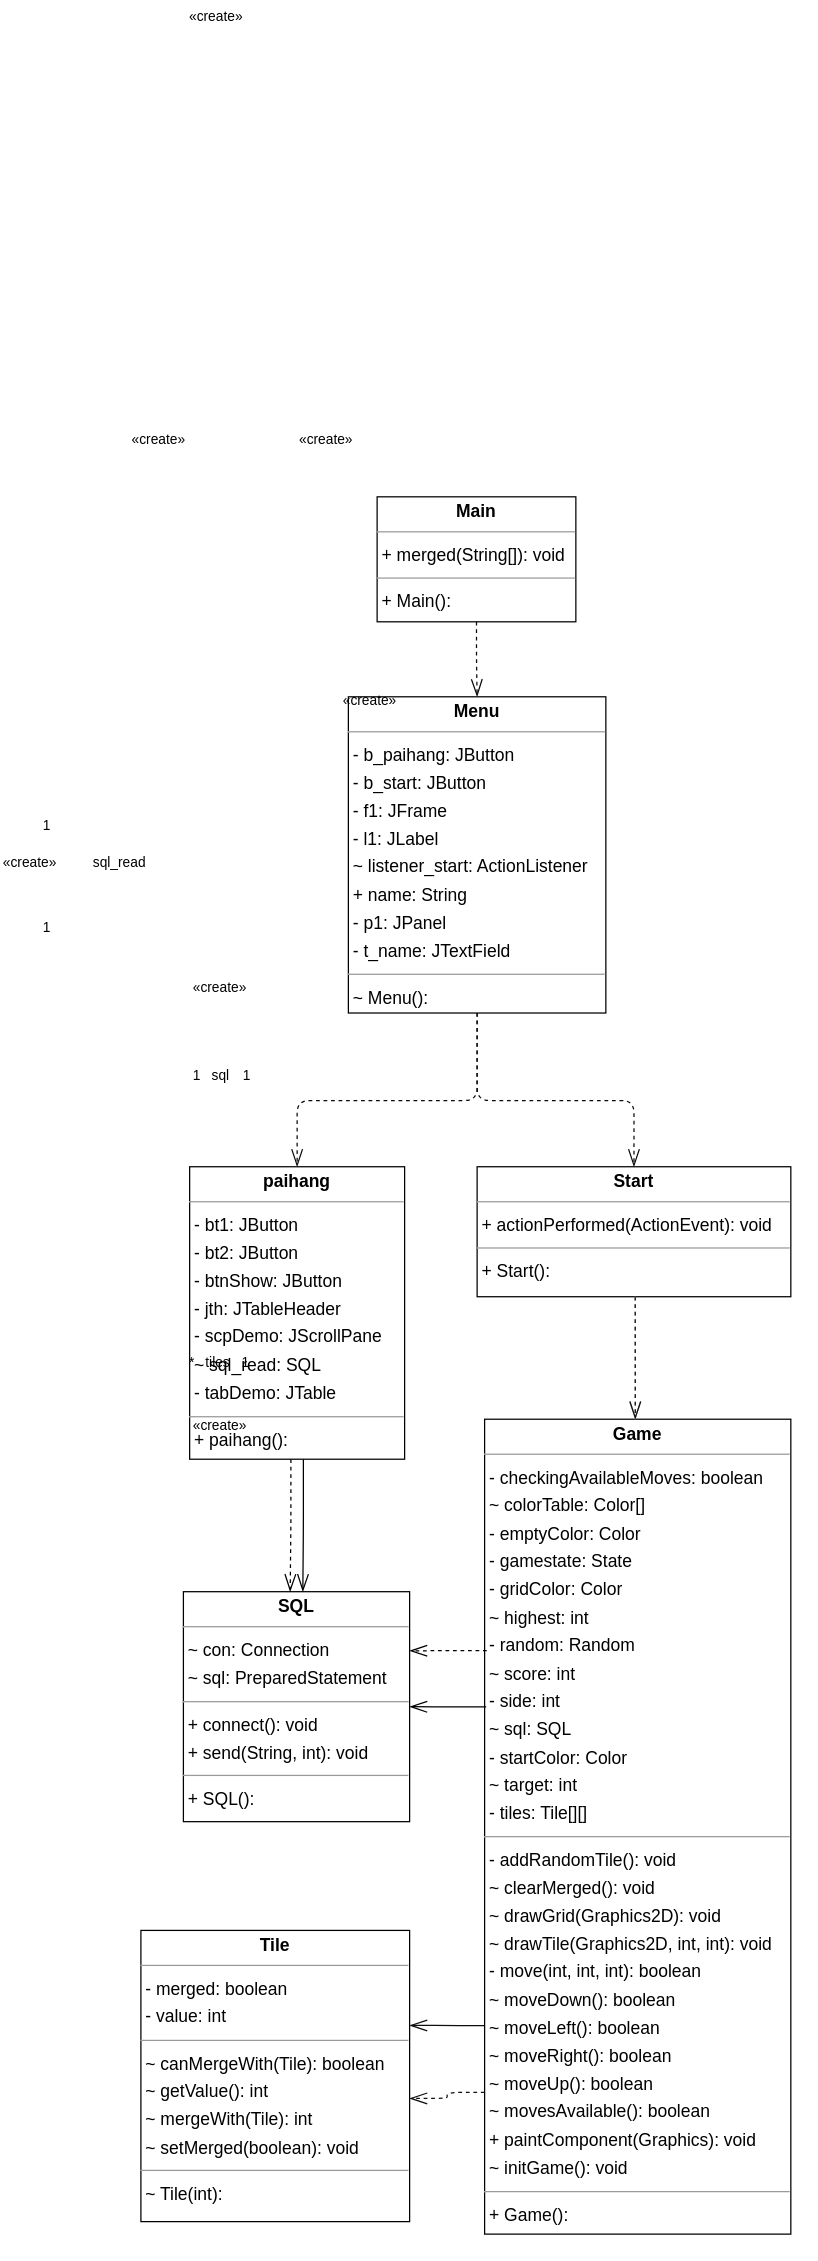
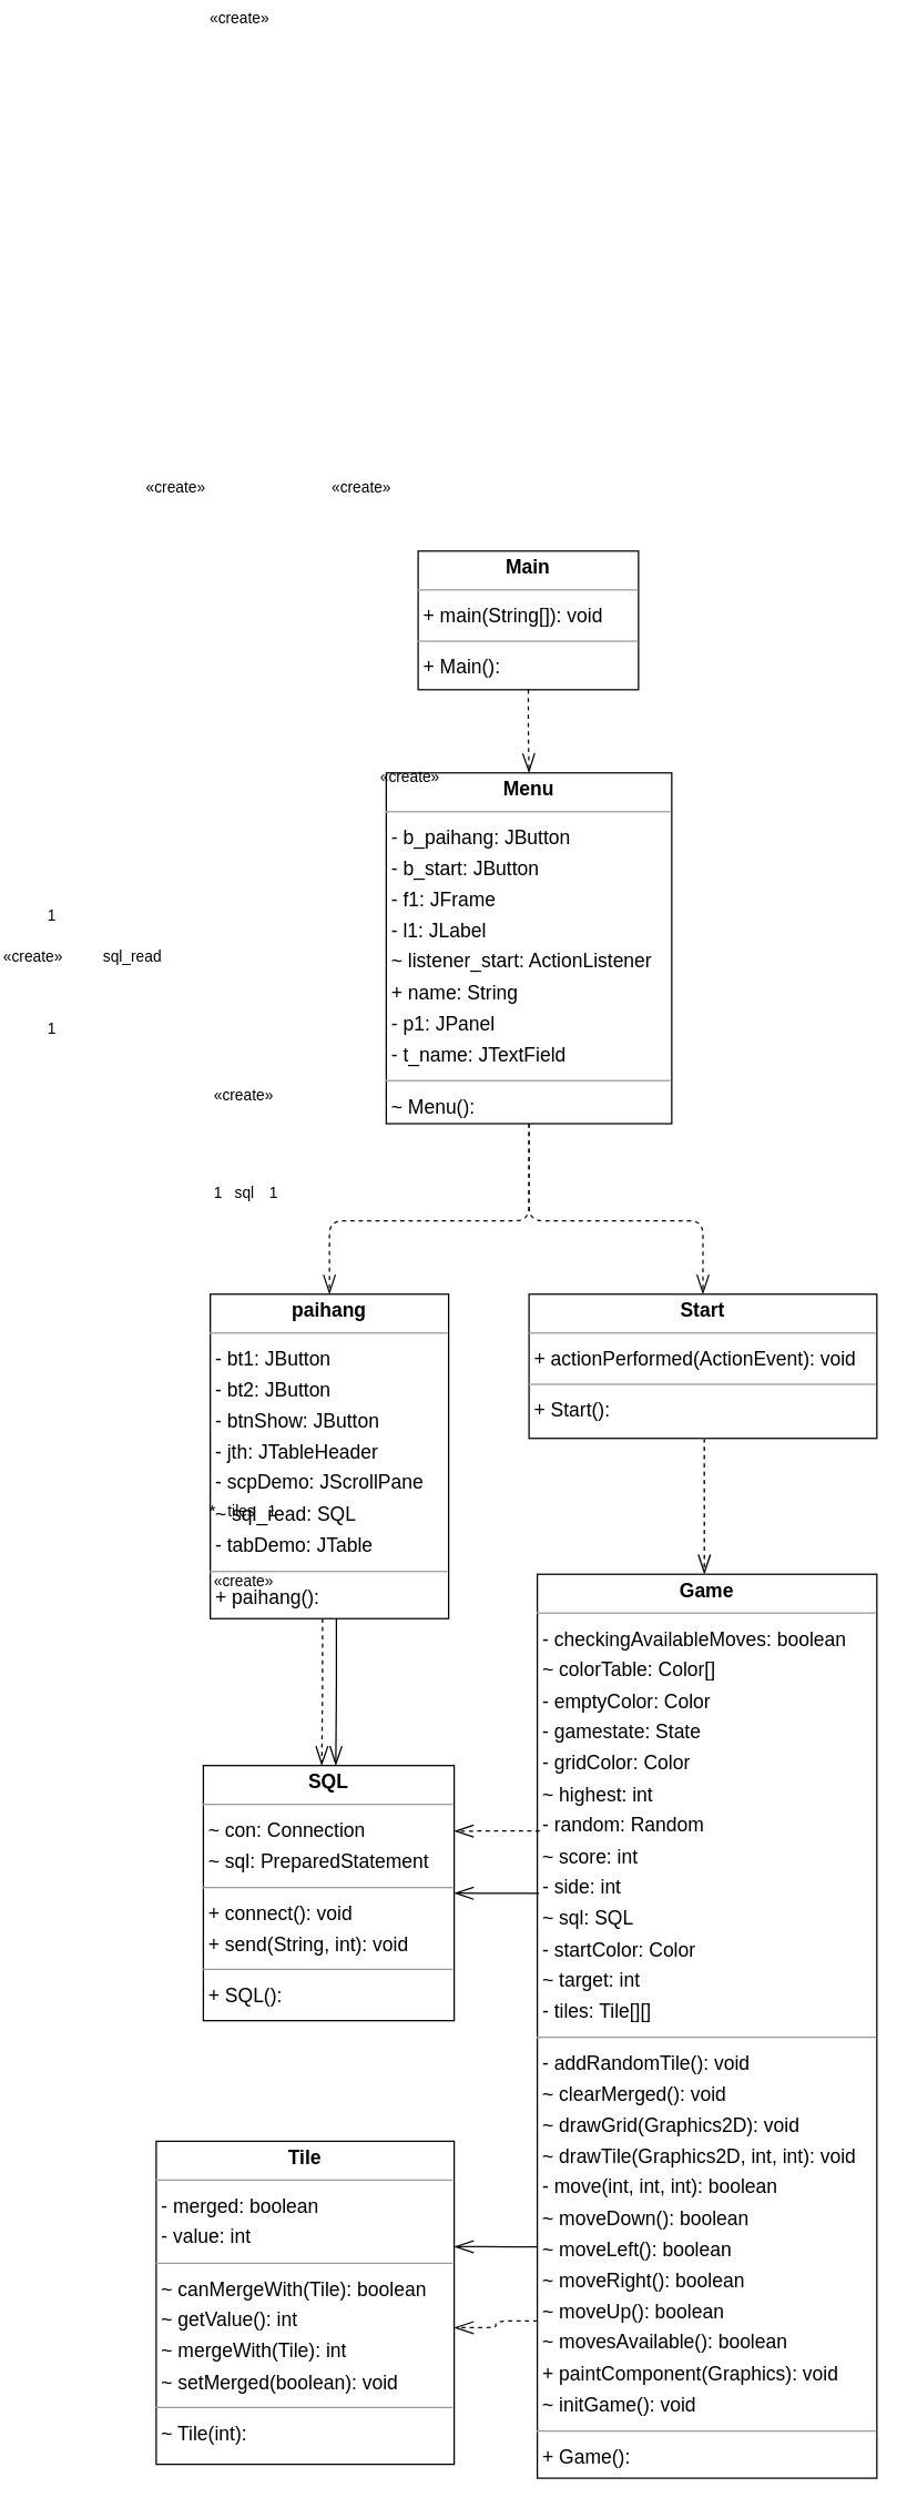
  <mxCell id="0" />
  <mxCell id="1" parent="0" />
  <mxCell id="2" value="&lt;p style=&quot;margin: 0px ; margin-top: 4px ; text-align: center&quot;&gt;&lt;b&gt;Game&lt;/b&gt;&lt;/p&gt;&lt;hr size=&quot;1&quot;&gt;&lt;p style=&quot;margin: 0 0 0 4px ; line-height: 1.6&quot;&gt;- checkingAvailableMoves: boolean&lt;br&gt;~ colorTable: Color[]&lt;br&gt;- emptyColor: Color&lt;br&gt;- gamestate: State&lt;br&gt;- gridColor: Color&lt;br&gt;~ highest: int&lt;br&gt;- random: Random&lt;br&gt;~ score: int&lt;br&gt;- side: int&lt;br&gt;~ sql: SQL&lt;br&gt;- startColor: Color&lt;br&gt;~ target: int&lt;br&gt;- tiles: Tile[][]&lt;/p&gt;&lt;hr size=&quot;1&quot;&gt;&lt;p style=&quot;margin: 0 0 0 4px ; line-height: 1.6&quot;&gt;- addRandomTile(): void&lt;br&gt;~ clearMerged(): void&lt;br&gt;~ drawGrid(Graphics2D): void&lt;br&gt;~ drawTile(Graphics2D, int, int): void&lt;br&gt;- move(int, int, int): boolean&lt;br&gt;~ moveDown(): boolean&lt;br&gt;~ moveLeft(): boolean&lt;br&gt;~ moveRight(): boolean&lt;br&gt;~ moveUp(): boolean&lt;br&gt;~ movesAvailable(): boolean&lt;br&gt;+ paintComponent(Graphics): void&lt;br&gt;~ initGame(): void&lt;/p&gt;&lt;hr size=&quot;1&quot;&gt;&lt;p style=&quot;margin: 0 0 0 4px ; line-height: 1.6&quot;&gt;+ Game(): &lt;/p&gt;" style="verticalAlign=top;align=left;overflow=fill;fontSize=14;fontFamily=Helvetica;html=1;rounded=0;shadow=0;comic=0;labelBackgroundColor=none;strokeWidth=1;" parent="1" vertex="1"><mxGeometry x="295" y="758" width="245" height="652" as="geometry" /></mxCell>
- <mxCell id="3" value="&lt;p style=&quot;margin:0px;margin-top:4px;text-align:center;&quot;&gt;&lt;b&gt;Main&lt;/b&gt;&lt;/p&gt;&lt;hr size=&quot;1&quot;/&gt;&lt;p style=&quot;margin:0 0 0 4px;line-height:1.6;&quot;&gt;+ merged(String[]): void&lt;/p&gt;&lt;hr size=&quot;1&quot;/&gt;&lt;p style=&quot;margin:0 0 0 4px;line-height:1.6;&quot;&gt;+ Main(): &lt;/p&gt;" style="verticalAlign=top;align=left;overflow=fill;fontSize=14;fontFamily=Helvetica;html=1;rounded=0;shadow=0;comic=0;labelBackgroundColor=none;strokeWidth=1;" parent="1" vertex="1"><mxGeometry x="209" y="20" width="159" height="100" as="geometry" /></mxCell>
+ <mxCell id="3" value="&lt;p style=&quot;margin:0px;margin-top:4px;text-align:center;&quot;&gt;&lt;b&gt;Main&lt;/b&gt;&lt;/p&gt;&lt;hr size=&quot;1&quot;/&gt;&lt;p style=&quot;margin:0 0 0 4px;line-height:1.6;&quot;&gt;+ main(String[]): void&lt;/p&gt;&lt;hr size=&quot;1&quot;/&gt;&lt;p style=&quot;margin:0 0 0 4px;line-height:1.6;&quot;&gt;+ Main(): &lt;/p&gt;" style="verticalAlign=top;align=left;overflow=fill;fontSize=14;fontFamily=Helvetica;html=1;rounded=0;shadow=0;comic=0;labelBackgroundColor=none;strokeWidth=1;" parent="1" vertex="1"><mxGeometry x="209" y="20" width="159" height="100" as="geometry" /></mxCell>
  <mxCell id="4" value="&lt;p style=&quot;margin:0px;margin-top:4px;text-align:center;&quot;&gt;&lt;b&gt;Menu&lt;/b&gt;&lt;/p&gt;&lt;hr size=&quot;1&quot;/&gt;&lt;p style=&quot;margin:0 0 0 4px;line-height:1.6;&quot;&gt;- b_paihang: JButton&lt;br/&gt;- b_start: JButton&lt;br/&gt;- f1: JFrame&lt;br/&gt;- l1: JLabel&lt;br/&gt;~ listener_start: ActionListener&lt;br/&gt;+ name: String&lt;br/&gt;- p1: JPanel&lt;br/&gt;- t_name: JTextField&lt;/p&gt;&lt;hr size=&quot;1&quot;/&gt;&lt;p style=&quot;margin:0 0 0 4px;line-height:1.6;&quot;&gt;~ Menu(): &lt;/p&gt;" style="verticalAlign=top;align=left;overflow=fill;fontSize=14;fontFamily=Helvetica;html=1;rounded=0;shadow=0;comic=0;labelBackgroundColor=none;strokeWidth=1;" parent="1" vertex="1"><mxGeometry x="186" y="180" width="206" height="253" as="geometry" /></mxCell>
  <mxCell id="5" value="&lt;p style=&quot;margin:0px;margin-top:4px;text-align:center;&quot;&gt;&lt;b&gt;SQL&lt;/b&gt;&lt;/p&gt;&lt;hr size=&quot;1&quot;/&gt;&lt;p style=&quot;margin:0 0 0 4px;line-height:1.6;&quot;&gt;~ con: Connection&lt;br/&gt;~ sql: PreparedStatement&lt;/p&gt;&lt;hr size=&quot;1&quot;/&gt;&lt;p style=&quot;margin:0 0 0 4px;line-height:1.6;&quot;&gt;+ connect(): void&lt;br/&gt;+ send(String, int): void&lt;/p&gt;&lt;hr size=&quot;1&quot;/&gt;&lt;p style=&quot;margin:0 0 0 4px;line-height:1.6;&quot;&gt;+ SQL(): &lt;/p&gt;" style="verticalAlign=top;align=left;overflow=fill;fontSize=14;fontFamily=Helvetica;html=1;rounded=0;shadow=0;comic=0;labelBackgroundColor=none;strokeWidth=1;" parent="1" vertex="1"><mxGeometry x="54" y="896" width="181" height="184" as="geometry" /></mxCell>
  <mxCell id="6" value="&lt;p style=&quot;margin:0px;margin-top:4px;text-align:center;&quot;&gt;&lt;b&gt;Start&lt;/b&gt;&lt;/p&gt;&lt;hr size=&quot;1&quot;/&gt;&lt;p style=&quot;margin:0 0 0 4px;line-height:1.6;&quot;&gt;+ actionPerformed(ActionEvent): void&lt;/p&gt;&lt;hr size=&quot;1&quot;/&gt;&lt;p style=&quot;margin:0 0 0 4px;line-height:1.6;&quot;&gt;+ Start(): &lt;/p&gt;" style="verticalAlign=top;align=left;overflow=fill;fontSize=14;fontFamily=Helvetica;html=1;rounded=0;shadow=0;comic=0;labelBackgroundColor=none;strokeWidth=1;" parent="1" vertex="1"><mxGeometry x="289" y="556" width="251" height="104" as="geometry" /></mxCell>
  <mxCell id="7" value="&lt;p style=&quot;margin:0px;margin-top:4px;text-align:center;&quot;&gt;&lt;b&gt;Tile&lt;/b&gt;&lt;/p&gt;&lt;hr size=&quot;1&quot;/&gt;&lt;p style=&quot;margin:0 0 0 4px;line-height:1.6;&quot;&gt;- merged: boolean&lt;br/&gt;- value: int&lt;/p&gt;&lt;hr size=&quot;1&quot;/&gt;&lt;p style=&quot;margin:0 0 0 4px;line-height:1.6;&quot;&gt;~ canMergeWith(Tile): boolean&lt;br/&gt;~ getValue(): int&lt;br/&gt;~ mergeWith(Tile): int&lt;br/&gt;~ setMerged(boolean): void&lt;/p&gt;&lt;hr size=&quot;1&quot;/&gt;&lt;p style=&quot;margin:0 0 0 4px;line-height:1.6;&quot;&gt;~ Tile(int): &lt;/p&gt;" style="verticalAlign=top;align=left;overflow=fill;fontSize=14;fontFamily=Helvetica;html=1;rounded=0;shadow=0;comic=0;labelBackgroundColor=none;strokeWidth=1;" parent="1" vertex="1"><mxGeometry x="20" y="1167" width="215" height="233" as="geometry" /></mxCell>
  <mxCell id="8" value="&lt;p style=&quot;margin:0px;margin-top:4px;text-align:center;&quot;&gt;&lt;b&gt;paihang&lt;/b&gt;&lt;/p&gt;&lt;hr size=&quot;1&quot;/&gt;&lt;p style=&quot;margin:0 0 0 4px;line-height:1.6;&quot;&gt;- bt1: JButton&lt;br/&gt;- bt2: JButton&lt;br/&gt;- btnShow: JButton&lt;br/&gt;- jth: JTableHeader&lt;br/&gt;- scpDemo: JScrollPane&lt;br/&gt;~ sql_read: SQL&lt;br/&gt;- tabDemo: JTable&lt;/p&gt;&lt;hr size=&quot;1&quot;/&gt;&lt;p style=&quot;margin:0 0 0 4px;line-height:1.6;&quot;&gt;+ paihang(): &lt;/p&gt;" style="verticalAlign=top;align=left;overflow=fill;fontSize=14;fontFamily=Helvetica;html=1;rounded=0;shadow=0;comic=0;labelBackgroundColor=none;strokeWidth=1;" parent="1" vertex="1"><mxGeometry x="59" y="556" width="172" height="234" as="geometry" /></mxCell>
  <mxCell id="9" value="" style="html=1;rounded=1;edgeStyle=orthogonalEdgeStyle;dashed=0;startArrow=diamondThinstartSize=12;endArrow=openThin;endSize=12;strokeColor=#000000;exitX=0.005;exitY=0.353;exitDx=0;exitDy=0;entryX=1.000;entryY=0.500;entryDx=0;entryDy=0;exitPerimeter=0;" parent="1" source="2" target="5" edge="1"><mxGeometry width="50" height="50" relative="1" as="geometry"><Array as="points" /></mxGeometry></mxCell>
  <mxCell id="10" value="1" style="edgeLabel;resizable=0;html=1;align=left;verticalAlign=top;strokeColor=default;labelBackgroundColor=none;" parent="9" vertex="1" connectable="0"><mxGeometry x="100" y="470" as="geometry" /></mxCell>
  <mxCell id="11" value="1" style="edgeLabel;resizable=0;html=1;align=left;verticalAlign=top;strokeColor=default;labelBackgroundColor=none;" parent="9" vertex="1" connectable="0"><mxGeometry x="60" y="470" as="geometry" /></mxCell>
  <mxCell id="12" value="sql" style="edgeLabel;resizable=0;html=1;align=left;verticalAlign=top;strokeColor=default;labelBackgroundColor=none;" parent="9" vertex="1" connectable="0"><mxGeometry x="75" y="470" as="geometry" /></mxCell>
  <mxCell id="13" value="" style="html=1;rounded=1;edgeStyle=orthogonalEdgeStyle;dashed=1;startArrow=none;endArrow=openThin;endSize=12;strokeColor=#000000;exitX=0.007;exitY=0.284;exitDx=0;exitDy=0;entryX=1.000;entryY=0.257;entryDx=0;entryDy=0;exitPerimeter=0;" parent="1" source="2" target="5" edge="1"><mxGeometry width="50" height="50" relative="1" as="geometry"><Array as="points" /></mxGeometry></mxCell>
  <mxCell id="14" value="«create»" style="edgeLabel;resizable=0;html=1;align=left;verticalAlign=top;strokeColor=default;labelBackgroundColor=none;" parent="13" vertex="1" connectable="0"><mxGeometry x="60" y="400" as="geometry" /></mxCell>
  <mxCell id="15" value="" style="html=1;rounded=1;edgeStyle=orthogonalEdgeStyle;dashed=1;startArrow=none;endArrow=openThin;endSize=12;strokeColor=#0F0F0F;exitX=0.000;exitY=0.826;exitDx=0;exitDy=0;entryX=1.000;entryY=0.577;entryDx=0;entryDy=0;" parent="1" source="2" target="7" edge="1"><mxGeometry width="50" height="50" relative="1" as="geometry"><Array as="points" /></mxGeometry></mxCell>
  <mxCell id="16" value="«create»" style="edgeLabel;resizable=0;html=1;align=left;verticalAlign=top;strokeColor=default;labelBackgroundColor=none;" parent="15" vertex="1" connectable="0"><mxGeometry x="60" y="750" as="geometry" /></mxCell>
  <mxCell id="17" value="" style="html=1;rounded=1;edgeStyle=orthogonalEdgeStyle;dashed=0;startArrow=diamondThinstartSize=12;endArrow=openThin;endSize=12;strokeColor=#0F0F0F;exitX=0.000;exitY=0.744;exitDx=0;exitDy=0;" parent="1" source="2" edge="1"><mxGeometry width="50" height="50" relative="1" as="geometry"><Array as="points"><mxPoint x="265" y="1243" /><mxPoint x="235" y="1243" /></Array><mxPoint x="235" y="1243" as="targetPoint" /></mxGeometry></mxCell>
  <mxCell id="18" value="1" style="edgeLabel;resizable=0;html=1;align=left;verticalAlign=top;strokeColor=default;labelBackgroundColor=none;" parent="17" vertex="1" connectable="0"><mxGeometry x="99" y="700" as="geometry" /></mxCell>
  <mxCell id="19" value="*" style="edgeLabel;resizable=0;html=1;align=left;verticalAlign=top;strokeColor=default;labelBackgroundColor=none;" parent="17" vertex="1" connectable="0"><mxGeometry x="57" y="700" as="geometry" /></mxCell>
  <mxCell id="20" value="tiles" style="edgeLabel;resizable=0;html=1;align=left;verticalAlign=top;strokeColor=default;labelBackgroundColor=none;" parent="17" vertex="1" connectable="0"><mxGeometry x="70" y="700" as="geometry" /></mxCell>
  <mxCell id="21" value="" style="html=1;rounded=1;edgeStyle=orthogonalEdgeStyle;dashed=1;startArrow=none;endArrow=openThin;endSize=12;strokeColor=#0A0A0A;exitX=0.500;exitY=1.001;exitDx=0;exitDy=0;entryX=0.500;entryY=0.000;entryDx=0;entryDy=0;" parent="1" source="3" target="4" edge="1"><mxGeometry width="50" height="50" relative="1" as="geometry"><Array as="points" /></mxGeometry></mxCell>
  <mxCell id="22" value="«create»" style="edgeLabel;resizable=0;html=1;align=left;verticalAlign=top;strokeColor=default;labelBackgroundColor=none;" parent="21" vertex="1" connectable="0"><mxGeometry x="57" y="-377" as="geometry" /></mxCell>
  <mxCell id="23" value="" style="html=1;rounded=1;edgeStyle=orthogonalEdgeStyle;dashed=1;startArrow=none;endArrow=openThin;endSize=12;strokeColor=#0A0A0A;exitX=0.500;exitY=1.000;exitDx=0;exitDy=0;entryX=0.500;entryY=0.000;entryDx=0;entryDy=0;" parent="1" source="4" target="6" edge="1"><mxGeometry width="50" height="50" relative="1" as="geometry"><Array as="points"><mxPoint x="289" y="503" /><mxPoint x="414" y="503" /></Array></mxGeometry></mxCell>
  <mxCell id="24" value="«create»" style="edgeLabel;resizable=0;html=1;align=left;verticalAlign=top;strokeColor=default;labelBackgroundColor=none;" parent="23" vertex="1" connectable="0"><mxGeometry x="145" y="-39" as="geometry" /></mxCell>
  <mxCell id="25" value="" style="html=1;rounded=1;edgeStyle=orthogonalEdgeStyle;dashed=1;startArrow=none;endArrow=openThin;endSize=12;strokeColor=#0A0A0A;exitX=0.500;exitY=1.000;exitDx=0;exitDy=0;entryX=0.500;entryY=0.000;entryDx=0;entryDy=0;" parent="1" source="4" target="8" edge="1"><mxGeometry width="50" height="50" relative="1" as="geometry"><Array as="points"><mxPoint x="289" y="503" /><mxPoint x="145" y="503" /></Array></mxGeometry></mxCell>
  <mxCell id="26" value="«create»" style="edgeLabel;resizable=0;html=1;align=left;verticalAlign=top;strokeColor=default;labelBackgroundColor=none;" parent="25" vertex="1" connectable="0"><mxGeometry x="11" y="-39" as="geometry" /></mxCell>
  <mxCell id="27" value="" style="html=1;rounded=1;edgeStyle=orthogonalEdgeStyle;dashed=1;startArrow=none;endArrow=openThin;endSize=12;strokeColor=#bbbbbb;exitX=0.504;exitY=1.000;exitDx=0;exitDy=0;entryX=0.492;entryY=0.000;entryDx=0;entryDy=0;" parent="1" source="6" target="2" edge="1"><mxGeometry width="50" height="50" relative="1" as="geometry"><Array as="points" /></mxGeometry></mxCell>
  <mxCell id="28" value="«create»" style="edgeLabel;resizable=0;html=1;align=left;verticalAlign=top;strokeColor=default;labelBackgroundColor=none;" parent="27" vertex="1" connectable="0"><mxGeometry x="180" y="170" as="geometry" /></mxCell>
  <mxCell id="29" value="" style="html=1;rounded=1;edgeStyle=orthogonalEdgeStyle;dashed=0;startArrow=diamondThinstartSize=12;endArrow=openThin;endSize=12;strokeColor=#000000;exitX=0.529;exitY=1.000;exitDx=0;exitDy=0;entryX=0.528;entryY=0.000;entryDx=0;entryDy=0;" parent="1" source="8" target="5" edge="1"><mxGeometry width="50" height="50" relative="1" as="geometry"><Array as="points" /></mxGeometry></mxCell>
  <mxCell id="30" value="1" style="edgeLabel;resizable=0;html=1;align=left;verticalAlign=top;strokeColor=default;" parent="29" vertex="1" connectable="0"><mxGeometry x="-60" y="270" as="geometry" /></mxCell>
  <mxCell id="31" value="1" style="edgeLabel;resizable=0;html=1;align=left;verticalAlign=top;strokeColor=default;" parent="29" vertex="1" connectable="0"><mxGeometry x="-60" y="352" as="geometry" /></mxCell>
  <mxCell id="32" value="sql_read" style="edgeLabel;resizable=0;html=1;align=left;verticalAlign=top;strokeColor=default;labelBackgroundColor=none;" parent="29" vertex="1" connectable="0"><mxGeometry x="-20" y="300" as="geometry" /></mxCell>
  <mxCell id="33" value="" style="html=1;rounded=1;edgeStyle=orthogonalEdgeStyle;dashed=1;startArrow=none;endArrow=openThin;endSize=12;strokeColor=#000000;exitX=0.471;exitY=1.000;exitDx=0;exitDy=0;entryX=0.472;entryY=0.000;entryDx=0;entryDy=0;" parent="1" source="8" target="5" edge="1"><mxGeometry width="50" height="50" relative="1" as="geometry"><Array as="points" /></mxGeometry></mxCell>
  <mxCell id="34" value="«create»" style="edgeLabel;resizable=0;html=1;align=left;verticalAlign=top;strokeColor=default;labelBackgroundColor=none;" parent="33" vertex="1" connectable="0"><mxGeometry x="-92" y="300" as="geometry" /></mxCell>
  <mxCell id="35" value="" style="html=1;rounded=1;edgeStyle=orthogonalEdgeStyle;dashed=1;startArrow=none;endArrow=openThin;endSize=12;strokeColor=#bbbbbb;exitX=0.504;exitY=1.000;exitDx=0;exitDy=0;entryX=0.492;entryY=0.000;entryDx=0;entryDy=0;" parent="1" edge="1"><mxGeometry width="50" height="50" relative="1" as="geometry"><Array as="points" /><mxPoint x="415.504" y="660" as="sourcePoint" /><mxPoint x="415.54" y="758" as="targetPoint" /></mxGeometry></mxCell>
  <mxCell id="36" value="" style="html=1;rounded=1;edgeStyle=orthogonalEdgeStyle;dashed=1;startArrow=none;endArrow=openThin;endSize=12;strokeColor=#0F0F0F;exitX=0.504;exitY=1.000;exitDx=0;exitDy=0;entryX=0.492;entryY=0.000;entryDx=0;entryDy=0;" parent="1" edge="1"><mxGeometry width="50" height="50" relative="1" as="geometry"><Array as="points" /><mxPoint x="415.504" y="660" as="sourcePoint" /><mxPoint x="415.54" y="758" as="targetPoint" /></mxGeometry></mxCell>
